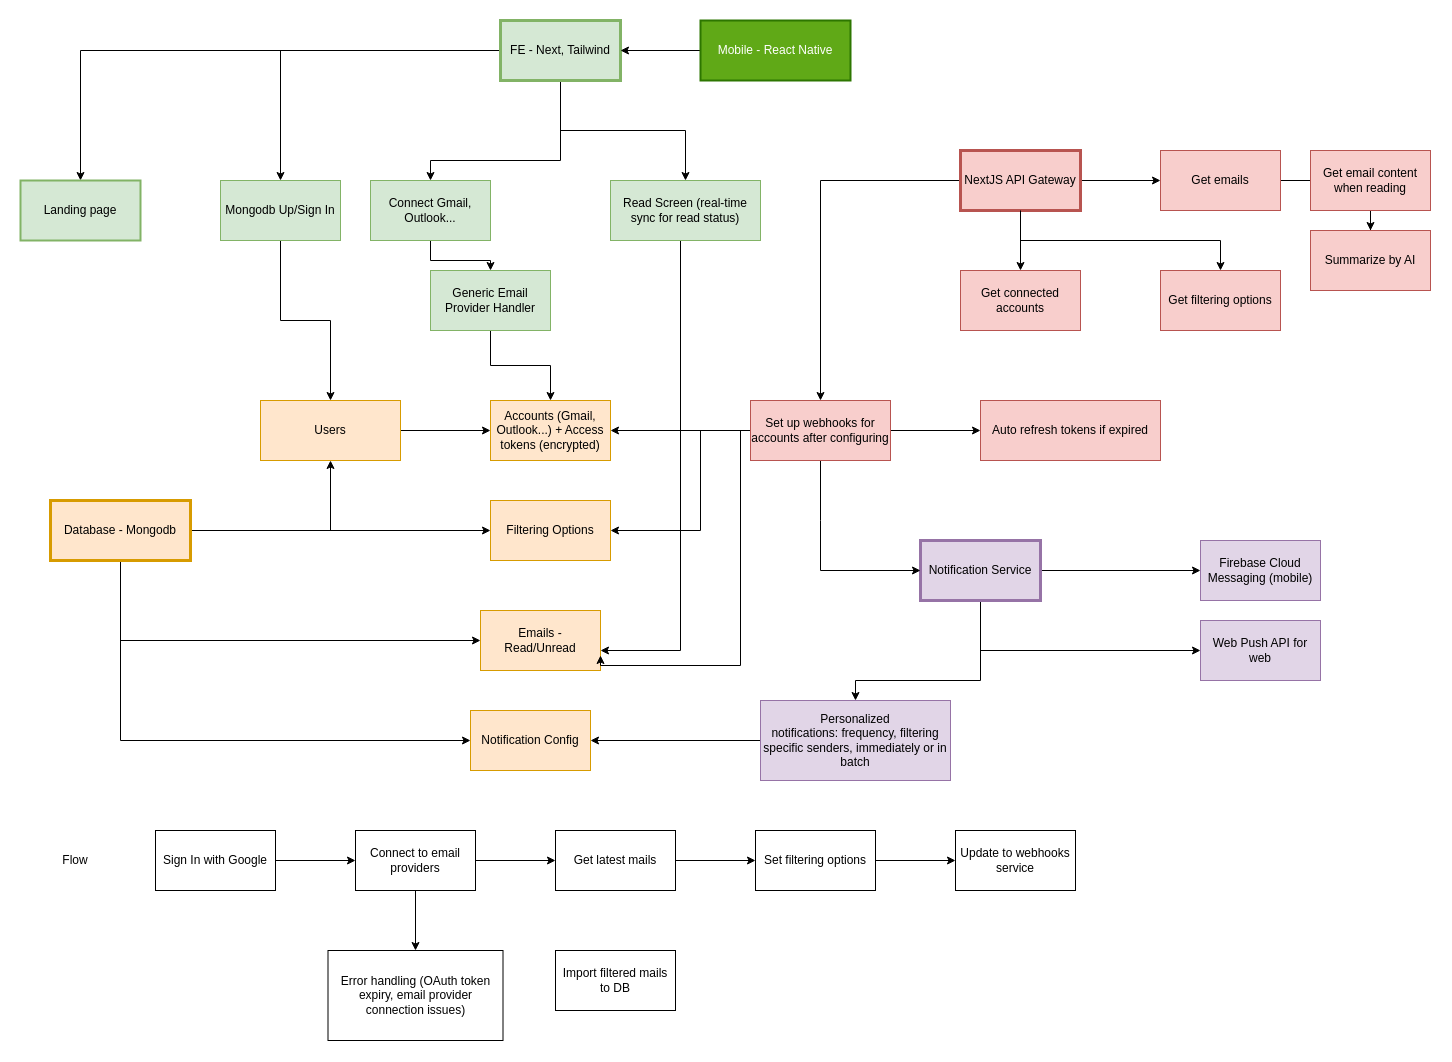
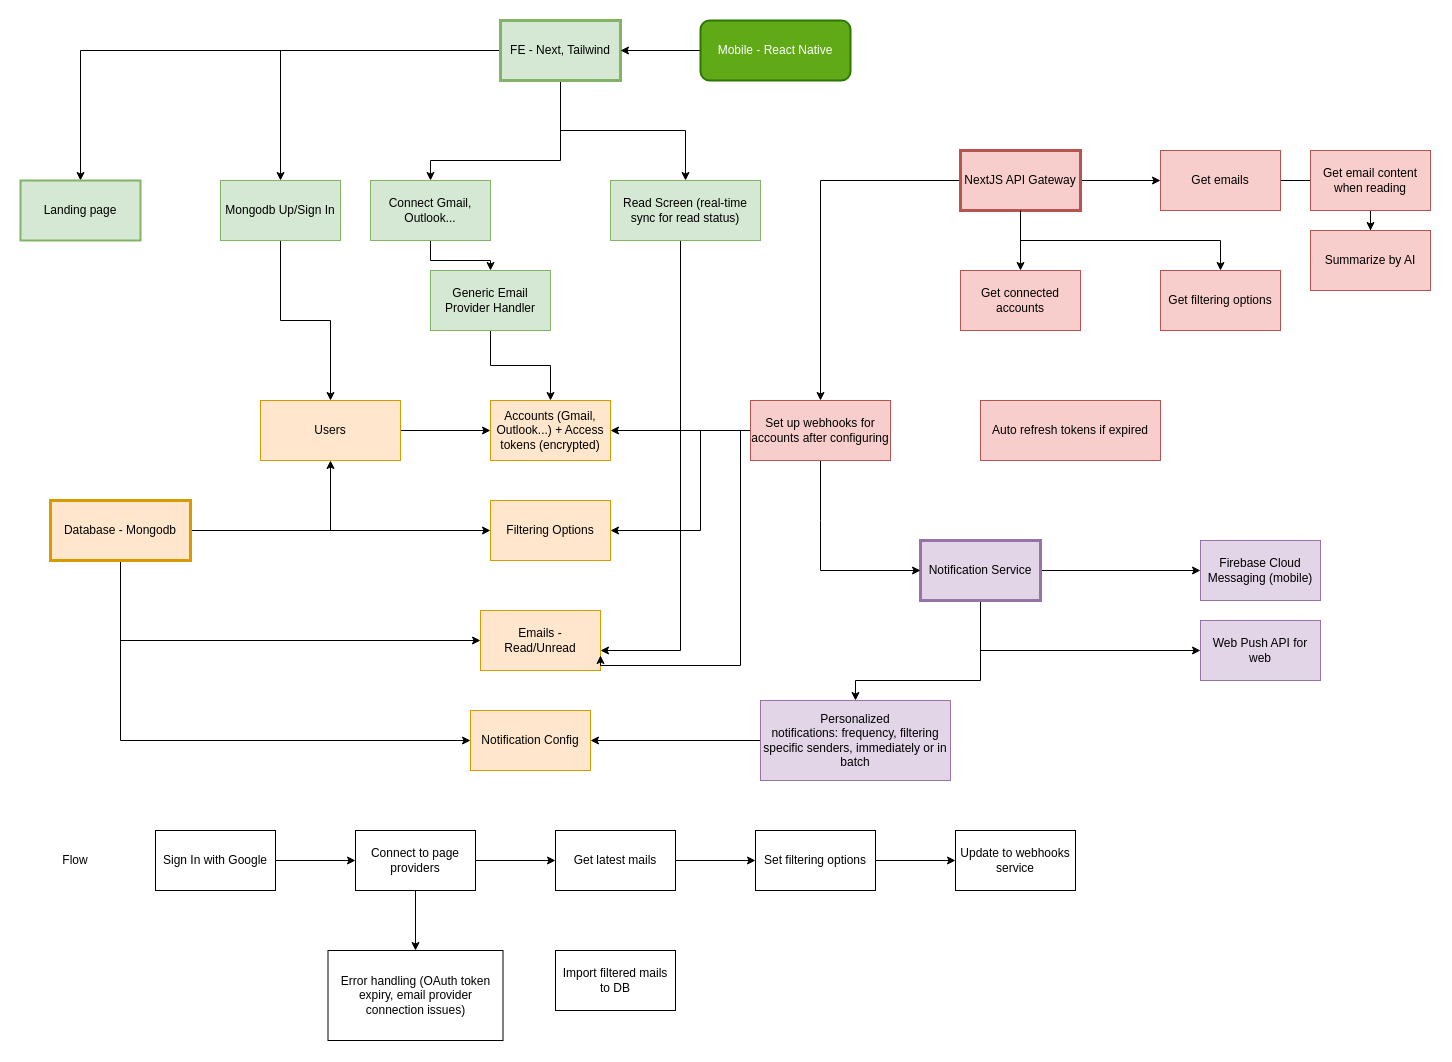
  <mxCell id="0" />
  <mxCell id="1" parent="0" />
  <mxCell id="2" value="" style="edgeStyle=orthogonalEdgeStyle;rounded=0;orthogonalLoop=1;jettySize=auto;html=1;" parent="1" source="6" target="8" edge="1"><mxGeometry relative="1" as="geometry" /></mxCell>
  <mxCell id="3" value="" style="edgeStyle=orthogonalEdgeStyle;rounded=0;orthogonalLoop=1;jettySize=auto;html=1;entryX=0.5;entryY=0;entryDx=0;entryDy=0;" parent="1" source="6" target="10" edge="1"><mxGeometry relative="1" as="geometry"><Array as="points"><mxPoint x="430" y="160" /><mxPoint x="490" y="160" /></Array></mxGeometry></mxCell>
  <mxCell id="4" value="" style="edgeStyle=orthogonalEdgeStyle;rounded=0;orthogonalLoop=1;jettySize=auto;html=1;" parent="1" source="6" target="32" edge="1"><mxGeometry relative="1" as="geometry" /></mxCell>
  <mxCell id="5" value="" style="edgeStyle=orthogonalEdgeStyle;rounded=0;orthogonalLoop=1;jettySize=auto;html=1;" parent="1" source="6" target="39" edge="1"><mxGeometry relative="1" as="geometry" /></mxCell>
  <mxCell id="6" value="FE - Next, Tailwind" style="rounded=0;whiteSpace=wrap;html=1;fillColor=#d5e8d4;strokeColor=#82b366;strokeWidth=3;" parent="1" vertex="1"><mxGeometry x="500" y="20" width="120" height="60" as="geometry" /></mxCell>
  <mxCell id="7" style="edgeStyle=orthogonalEdgeStyle;rounded=0;orthogonalLoop=1;jettySize=auto;html=1;entryX=0.5;entryY=0;entryDx=0;entryDy=0;" parent="1" source="8" target="19" edge="1"><mxGeometry relative="1" as="geometry" /></mxCell>
  <mxCell id="8" value="Mongodb Up/Sign In" style="rounded=0;whiteSpace=wrap;html=1;fillColor=#d5e8d4;strokeColor=#82b366;" parent="1" vertex="1"><mxGeometry x="220" y="180" width="120" height="60" as="geometry" /></mxCell>
  <mxCell id="9" value="" style="edgeStyle=orthogonalEdgeStyle;rounded=0;orthogonalLoop=1;jettySize=auto;html=1;" parent="1" source="10" target="62" edge="1"><mxGeometry relative="1" as="geometry" /></mxCell>
  <mxCell id="10" value="Connect Gmail, Outlook..." style="rounded=0;whiteSpace=wrap;html=1;fillColor=#d5e8d4;strokeColor=#82b366;" parent="1" vertex="1"><mxGeometry x="370" y="180" width="120" height="60" as="geometry" /></mxCell>
  <mxCell id="11" value="" style="edgeStyle=orthogonalEdgeStyle;rounded=0;orthogonalLoop=1;jettySize=auto;html=1;" parent="1" source="12" target="6" edge="1"><mxGeometry relative="1" as="geometry" /></mxCell>
- <mxCell id="12" value="Mobile - React Native" style="rounded=0;whiteSpace=wrap;html=1;fillColor=#60a917;strokeColor=#2D7600;fontColor=#ffffff;strokeWidth=2;" parent="1" vertex="1"><mxGeometry x="700" y="20" width="150" height="60" as="geometry" /></mxCell>
+ <mxCell id="12" value="Mobile - React Native" style="whiteSpace=wrap;html=1;fillColor=#60a917;strokeColor=#2D7600;fontColor=#ffffff;strokeWidth=2;rounded=1;" parent="1" vertex="1"><mxGeometry x="700" y="20" width="150" height="60" as="geometry" /></mxCell>
  <mxCell id="13" value="" style="edgeStyle=orthogonalEdgeStyle;rounded=0;orthogonalLoop=1;jettySize=auto;html=1;" parent="1" source="17" target="19" edge="1"><mxGeometry relative="1" as="geometry" /></mxCell>
  <mxCell id="14" value="" style="edgeStyle=orthogonalEdgeStyle;rounded=0;orthogonalLoop=1;jettySize=auto;html=1;" parent="1" source="17" target="21" edge="1"><mxGeometry relative="1" as="geometry"><Array as="points"><mxPoint x="120" y="640" /></Array></mxGeometry></mxCell>
  <mxCell id="15" value="" style="edgeStyle=orthogonalEdgeStyle;rounded=0;orthogonalLoop=1;jettySize=auto;html=1;" parent="1" source="17" target="22" edge="1"><mxGeometry relative="1" as="geometry" /></mxCell>
  <mxCell id="16" value="" style="edgeStyle=orthogonalEdgeStyle;rounded=0;orthogonalLoop=1;jettySize=auto;html=1;" parent="1" source="17" target="65" edge="1"><mxGeometry relative="1" as="geometry"><Array as="points"><mxPoint x="120" y="740" /></Array></mxGeometry></mxCell>
  <mxCell id="17" value="Database - Mongodb" style="rounded=0;whiteSpace=wrap;html=1;fillColor=#ffe6cc;strokeColor=#d79b00;strokeWidth=3;" parent="1" vertex="1"><mxGeometry x="50" y="500" width="140" height="60" as="geometry" /></mxCell>
  <mxCell id="18" value="" style="edgeStyle=orthogonalEdgeStyle;rounded=0;orthogonalLoop=1;jettySize=auto;html=1;" parent="1" source="19" target="20" edge="1"><mxGeometry relative="1" as="geometry" /></mxCell>
  <mxCell id="19" value="Users" style="rounded=0;whiteSpace=wrap;html=1;fillColor=#ffe6cc;strokeColor=#d79b00;" parent="1" vertex="1"><mxGeometry x="260" y="400" width="140" height="60" as="geometry" /></mxCell>
  <mxCell id="20" value="Accounts (Gmail, Outlook...) + Access tokens (encrypted)" style="whiteSpace=wrap;html=1;rounded=0;fillColor=#ffe6cc;strokeColor=#d79b00;" parent="1" vertex="1"><mxGeometry x="490" y="400" width="120" height="60" as="geometry" /></mxCell>
  <mxCell id="21" value="Emails - Read/Unread" style="whiteSpace=wrap;html=1;fillColor=#ffe6cc;strokeColor=#d79b00;rounded=0;" parent="1" vertex="1"><mxGeometry x="480" y="610" width="120" height="60" as="geometry" /></mxCell>
  <mxCell id="22" value="Filtering Options" style="whiteSpace=wrap;html=1;fillColor=#ffe6cc;strokeColor=#d79b00;rounded=0;" parent="1" vertex="1"><mxGeometry x="490" y="500" width="120" height="60" as="geometry" /></mxCell>
  <mxCell id="23" value="" style="edgeStyle=orthogonalEdgeStyle;rounded=0;orthogonalLoop=1;jettySize=auto;html=1;" parent="1" source="26" target="42" edge="1"><mxGeometry relative="1" as="geometry" /></mxCell>
  <mxCell id="24" value="" style="edgeStyle=orthogonalEdgeStyle;rounded=0;orthogonalLoop=1;jettySize=auto;html=1;" parent="1" source="26" target="44" edge="1"><mxGeometry relative="1" as="geometry" /></mxCell>
  <mxCell id="25" style="edgeStyle=orthogonalEdgeStyle;rounded=0;orthogonalLoop=1;jettySize=auto;html=1;" parent="1" source="26" target="38" edge="1"><mxGeometry relative="1" as="geometry" /></mxCell>
  <mxCell id="26" value="NextJS API Gateway" style="whiteSpace=wrap;html=1;fillColor=#f8cecc;strokeColor=#b85450;rounded=0;strokeWidth=3;" parent="1" vertex="1"><mxGeometry x="960" y="150" width="120" height="60" as="geometry" /></mxCell>
  <mxCell id="27" value="" style="edgeStyle=orthogonalEdgeStyle;rounded=0;orthogonalLoop=1;jettySize=auto;html=1;" parent="1" source="30" target="58" edge="1"><mxGeometry relative="1" as="geometry" /></mxCell>
  <mxCell id="28" value="" style="edgeStyle=orthogonalEdgeStyle;rounded=0;orthogonalLoop=1;jettySize=auto;html=1;" parent="1" source="30" target="59" edge="1"><mxGeometry relative="1" as="geometry"><Array as="points"><mxPoint x="980" y="650" /></Array></mxGeometry></mxCell>
  <mxCell id="29" value="" style="edgeStyle=orthogonalEdgeStyle;rounded=0;orthogonalLoop=1;jettySize=auto;html=1;" parent="1" source="30" target="64" edge="1"><mxGeometry relative="1" as="geometry"><Array as="points"><mxPoint x="980" y="680" /><mxPoint x="855" y="680" /></Array></mxGeometry></mxCell>
  <mxCell id="30" value="Notification Service" style="whiteSpace=wrap;html=1;fillColor=#e1d5e7;strokeColor=#9673a6;rounded=0;strokeWidth=3;" parent="1" vertex="1"><mxGeometry x="920" y="540" width="120" height="60" as="geometry" /></mxCell>
  <mxCell id="31" style="edgeStyle=orthogonalEdgeStyle;rounded=0;orthogonalLoop=1;jettySize=auto;html=1;" parent="1" source="32" target="21" edge="1"><mxGeometry relative="1" as="geometry"><Array as="points"><mxPoint x="680" y="650" /></Array></mxGeometry></mxCell>
  <mxCell id="32" value="Read Screen (real-time sync for read status)" style="whiteSpace=wrap;html=1;fillColor=#d5e8d4;strokeColor=#82b366;rounded=0;" parent="1" vertex="1"><mxGeometry x="610" y="180" width="150" height="60" as="geometry" /></mxCell>
  <mxCell id="33" style="edgeStyle=orthogonalEdgeStyle;rounded=0;orthogonalLoop=1;jettySize=auto;html=1;" parent="1" source="38" target="30" edge="1"><mxGeometry relative="1" as="geometry"><Array as="points"><mxPoint x="820" y="520" /><mxPoint x="820" y="520" /></Array></mxGeometry></mxCell>
  <mxCell id="34" style="edgeStyle=orthogonalEdgeStyle;rounded=0;orthogonalLoop=1;jettySize=auto;html=1;entryX=1;entryY=0.5;entryDx=0;entryDy=0;" parent="1" source="38" target="20" edge="1"><mxGeometry relative="1" as="geometry" /></mxCell>
  <mxCell id="35" style="edgeStyle=orthogonalEdgeStyle;rounded=0;orthogonalLoop=1;jettySize=auto;html=1;entryX=1;entryY=0.5;entryDx=0;entryDy=0;" parent="1" source="38" target="22" edge="1"><mxGeometry relative="1" as="geometry"><Array as="points"><mxPoint x="700" y="430" /><mxPoint x="700" y="530" /></Array></mxGeometry></mxCell>
  <mxCell id="36" style="edgeStyle=orthogonalEdgeStyle;rounded=0;orthogonalLoop=1;jettySize=auto;html=1;entryX=1;entryY=0.75;entryDx=0;entryDy=0;" parent="1" source="38" target="21" edge="1"><mxGeometry relative="1" as="geometry"><Array as="points"><mxPoint x="740" y="430" /><mxPoint x="740" y="665" /></Array></mxGeometry></mxCell>
- <mxCell id="37" value="" style="edgeStyle=orthogonalEdgeStyle;rounded=0;orthogonalLoop=1;jettySize=auto;html=1;" parent="1" source="38" target="57" edge="1"><mxGeometry relative="1" as="geometry" /></mxCell>
  <mxCell id="38" value="Set up webhooks for accounts after configuring" style="whiteSpace=wrap;html=1;fillColor=#f8cecc;strokeColor=#b85450;rounded=0;" parent="1" vertex="1"><mxGeometry x="750" y="400" width="140" height="60" as="geometry" /></mxCell>
  <mxCell id="39" value="Landing page" style="whiteSpace=wrap;html=1;fillColor=#d5e8d4;strokeColor=#82b366;rounded=0;strokeWidth=2;" parent="1" vertex="1"><mxGeometry x="20" y="180" width="120" height="60" as="geometry" /></mxCell>
  <mxCell id="40" value="" style="edgeStyle=orthogonalEdgeStyle;rounded=0;orthogonalLoop=1;jettySize=auto;html=1;exitX=0.5;exitY=1;exitDx=0;exitDy=0;" parent="1" source="26" target="43" edge="1"><mxGeometry relative="1" as="geometry" /></mxCell>
  <mxCell id="41" value="" style="edgeStyle=orthogonalEdgeStyle;rounded=0;orthogonalLoop=1;jettySize=auto;html=1;endArrow=none;" edge="1" parent="1" source="42" target="67"><mxGeometry relative="1" as="geometry" /></mxCell>
  <mxCell id="42" value="Get emails" style="whiteSpace=wrap;html=1;fillColor=#f8cecc;strokeColor=#b85450;rounded=0;" parent="1" vertex="1"><mxGeometry x="1160" y="150" width="120" height="60" as="geometry" /></mxCell>
  <mxCell id="43" value="Get filtering options" style="whiteSpace=wrap;html=1;fillColor=#f8cecc;strokeColor=#b85450;rounded=0;" parent="1" vertex="1"><mxGeometry x="1160" y="270" width="120" height="60" as="geometry" /></mxCell>
  <mxCell id="44" value="Get connected accounts" style="whiteSpace=wrap;html=1;fillColor=#f8cecc;strokeColor=#b85450;rounded=0;" parent="1" vertex="1"><mxGeometry x="960" y="270" width="120" height="60" as="geometry" /></mxCell>
  <mxCell id="45" value="" style="edgeStyle=orthogonalEdgeStyle;rounded=0;orthogonalLoop=1;jettySize=auto;html=1;" parent="1" source="46" target="49" edge="1"><mxGeometry relative="1" as="geometry" /></mxCell>
  <mxCell id="46" value="Sign In with Google" style="rounded=0;whiteSpace=wrap;html=1;" parent="1" vertex="1"><mxGeometry x="155" y="830" width="120" height="60" as="geometry" /></mxCell>
  <mxCell id="47" value="" style="edgeStyle=orthogonalEdgeStyle;rounded=0;orthogonalLoop=1;jettySize=auto;html=1;" parent="1" source="49" target="51" edge="1"><mxGeometry relative="1" as="geometry" /></mxCell>
  <mxCell id="48" value="" style="edgeStyle=orthogonalEdgeStyle;rounded=0;orthogonalLoop=1;jettySize=auto;html=1;" parent="1" source="49" target="60" edge="1"><mxGeometry relative="1" as="geometry" /></mxCell>
- <mxCell id="49" value="Connect to email providers" style="whiteSpace=wrap;html=1;rounded=0;" parent="1" vertex="1"><mxGeometry x="355" y="830" width="120" height="60" as="geometry" /></mxCell>
+ <mxCell id="49" value="Connect to page providers" style="whiteSpace=wrap;html=1;rounded=0;" parent="1" vertex="1"><mxGeometry x="355" y="830" width="120" height="60" as="geometry" /></mxCell>
  <mxCell id="50" value="" style="edgeStyle=orthogonalEdgeStyle;rounded=0;orthogonalLoop=1;jettySize=auto;html=1;" parent="1" source="51" target="53" edge="1"><mxGeometry relative="1" as="geometry" /></mxCell>
  <mxCell id="51" value="Get latest mails" style="whiteSpace=wrap;html=1;rounded=0;" parent="1" vertex="1"><mxGeometry x="555" y="830" width="120" height="60" as="geometry" /></mxCell>
  <mxCell id="52" value="" style="edgeStyle=orthogonalEdgeStyle;rounded=0;orthogonalLoop=1;jettySize=auto;html=1;" parent="1" source="53" target="55" edge="1"><mxGeometry relative="1" as="geometry" /></mxCell>
  <mxCell id="53" value="Set filtering options" style="whiteSpace=wrap;html=1;rounded=0;" parent="1" vertex="1"><mxGeometry x="755" y="830" width="120" height="60" as="geometry" /></mxCell>
  <mxCell id="54" value="Import filtered mails to DB" style="whiteSpace=wrap;html=1;rounded=0;" parent="1" vertex="1"><mxGeometry x="555" y="950" width="120" height="60" as="geometry" /></mxCell>
  <mxCell id="55" value="Update to webhooks service" style="whiteSpace=wrap;html=1;rounded=0;" parent="1" vertex="1"><mxGeometry x="955" y="830" width="120" height="60" as="geometry" /></mxCell>
  <mxCell id="56" value="Flow" style="text;html=1;align=center;verticalAlign=middle;whiteSpace=wrap;rounded=0;" parent="1" vertex="1"><mxGeometry x="45" y="845" width="60" height="30" as="geometry" /></mxCell>
  <mxCell id="57" value="Auto refresh tokens if expired" style="whiteSpace=wrap;html=1;fillColor=#f8cecc;strokeColor=#b85450;rounded=0;" parent="1" vertex="1"><mxGeometry x="980" y="400" width="180" height="60" as="geometry" /></mxCell>
  <mxCell id="58" value="Firebase Cloud Messaging (mobile)" style="whiteSpace=wrap;html=1;fillColor=#e1d5e7;strokeColor=#9673a6;rounded=0;" parent="1" vertex="1"><mxGeometry x="1200" y="540" width="120" height="60" as="geometry" /></mxCell>
  <mxCell id="59" value="Web Push API for web" style="whiteSpace=wrap;html=1;fillColor=#e1d5e7;strokeColor=#9673a6;rounded=0;strokeWidth=1;" parent="1" vertex="1"><mxGeometry x="1200" y="620" width="120" height="60" as="geometry" /></mxCell>
  <mxCell id="60" value="Error handling (OAuth token expiry, email provider connection issues)" style="whiteSpace=wrap;html=1;rounded=0;" parent="1" vertex="1"><mxGeometry x="327.5" y="950" width="175" height="90" as="geometry" /></mxCell>
  <mxCell id="61" style="edgeStyle=orthogonalEdgeStyle;rounded=0;orthogonalLoop=1;jettySize=auto;html=1;entryX=0.5;entryY=0;entryDx=0;entryDy=0;" parent="1" source="62" target="20" edge="1"><mxGeometry relative="1" as="geometry" /></mxCell>
  <mxCell id="62" value="Generic Email Provider Handler" style="whiteSpace=wrap;html=1;fillColor=#d5e8d4;strokeColor=#82b366;rounded=0;" parent="1" vertex="1"><mxGeometry x="430" y="270" width="120" height="60" as="geometry" /></mxCell>
  <mxCell id="63" style="edgeStyle=orthogonalEdgeStyle;rounded=0;orthogonalLoop=1;jettySize=auto;html=1;" parent="1" source="64" target="65" edge="1"><mxGeometry relative="1" as="geometry" /></mxCell>
  <mxCell id="64" value="Personalized notifications:&amp;nbsp;frequency, filtering specific senders, immediately or in batch" style="whiteSpace=wrap;html=1;fillColor=#e1d5e7;strokeColor=#9673a6;rounded=0;strokeWidth=1;" parent="1" vertex="1"><mxGeometry x="760" y="700" width="190" height="80" as="geometry" /></mxCell>
  <mxCell id="65" value="Notification Config" style="whiteSpace=wrap;html=1;fillColor=#ffe6cc;strokeColor=#d79b00;rounded=0;strokeWidth=1;" parent="1" vertex="1"><mxGeometry x="470" y="710" width="120" height="60" as="geometry" /></mxCell>
  <mxCell id="66" value="" style="edgeStyle=orthogonalEdgeStyle;rounded=0;orthogonalLoop=1;jettySize=auto;html=1;" edge="1" parent="1" source="67" target="68"><mxGeometry relative="1" as="geometry" /></mxCell>
  <mxCell id="67" value="Get email content when reading" style="whiteSpace=wrap;html=1;fillColor=#f8cecc;strokeColor=#b85450;rounded=0;" vertex="1" parent="1"><mxGeometry x="1310" y="150" width="120" height="60" as="geometry" /></mxCell>
  <mxCell id="68" value="Summarize by AI" style="whiteSpace=wrap;html=1;fillColor=#f8cecc;strokeColor=#b85450;rounded=0;" vertex="1" parent="1"><mxGeometry x="1310" y="230" width="120" height="60" as="geometry" /></mxCell>
